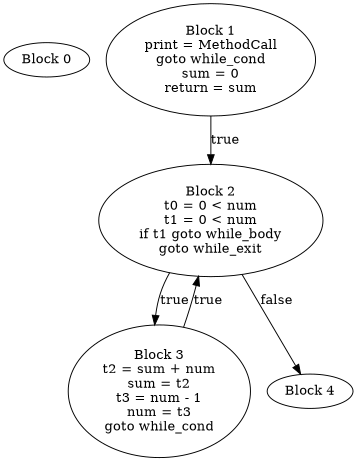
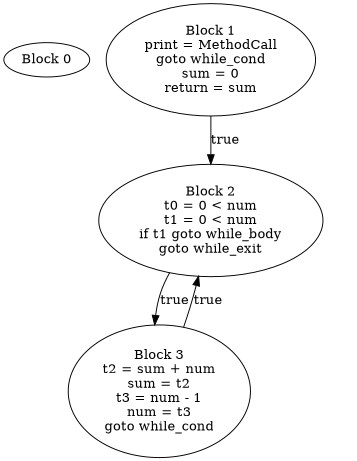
  digraph {
    n1 [label="Block 0\n"]
    n2 [label="Block 1\nprint = MethodCall\ngoto while_cond\nsum = 0\nreturn = sum\n"]
    n3 [label="Block 2\nt0 = 0 < num\nt1 = 0 < num\nif t1 goto while_body\ngoto while_exit\n"]
    n4 [label="Block 3\nt2 = sum + num\nsum = t2\nt3 = num - 1\nnum = t3\ngoto while_cond\n"]
-   n5 [label="Block 4\n"]
    n2 -> n3 [label=true]
    n3 -> n4 [label=true]
-   n3 -> n5 [label=false]
    n4 -> n3 [label=true]
  }
